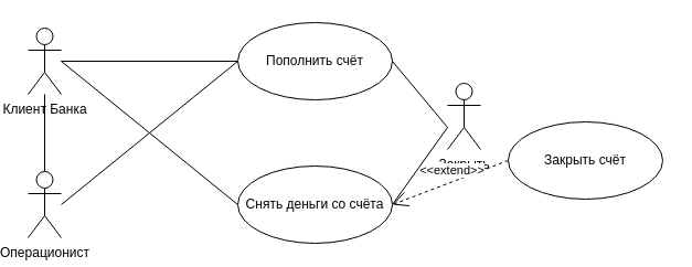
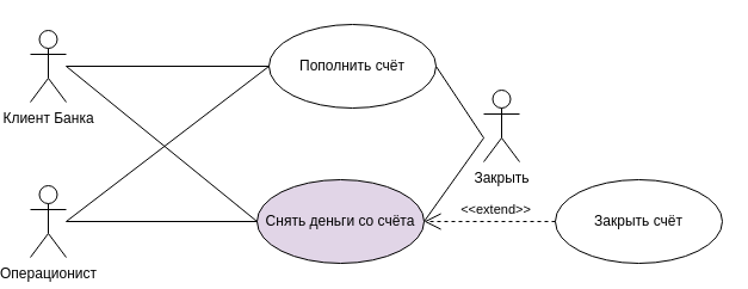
  <mxCell id="0" />
  <mxCell id="1" parent="0" />
  <mxCell id="2" value="Клиент Банка" style="shape=umlActor;verticalLabelPosition=bottom;verticalAlign=top;html=1;" vertex="1" parent="1"><mxGeometry x="20" y="25" width="30" height="60" as="geometry" /></mxCell>
  <mxCell id="3" value="Операционист" style="shape=umlActor;verticalLabelPosition=bottom;verticalAlign=top;html=1;" vertex="1" parent="1"><mxGeometry x="20" y="155" width="30" height="60" as="geometry" /></mxCell>
- <mxCell id="4" value="Пополнить счёт" style="ellipse;whiteSpace=wrap;html=1;" vertex="1" parent="1"><mxGeometry x="210" y="20" width="140" height="70" as="geometry" /></mxCell>
- <mxCell id="5" value="Снять деньги со счёта" style="ellipse;whiteSpace=wrap;html=1;" vertex="1" parent="1"><mxGeometry x="210" y="150" width="140" height="70" as="geometry" /></mxCell>
- <mxCell id="6" value="Закрыть счёт" style="ellipse;whiteSpace=wrap;html=1;" vertex="1" parent="1"><mxGeometry x="455" y="110" width="140" height="70" as="geometry" /></mxCell>
+ <mxCell id="4" value="Пополнить счёт" style="ellipse;whiteSpace=wrap;html=1;" vertex="1" parent="1"><mxGeometry x="220" y="20" width="140" height="70" as="geometry" /></mxCell>
+ <mxCell id="5" value="Снять деньги со счёта" style="ellipse;whiteSpace=wrap;html=1;fillColor=#e1d5e7;" vertex="1" parent="1"><mxGeometry x="210" y="150" width="140" height="70" as="geometry" /></mxCell>
+ <mxCell id="6" value="Закрыть счёт" style="ellipse;whiteSpace=wrap;html=1;" vertex="1" parent="1"><mxGeometry x="460" y="150" width="140" height="70" as="geometry" /></mxCell>
  <mxCell id="7" value="Закрыть" style="shape=umlActor;verticalLabelPosition=bottom;verticalAlign=top;html=1;" vertex="1" parent="1"><mxGeometry x="400" y="75" width="30" height="60" as="geometry" /></mxCell>
  <mxCell id="8" value="&amp;lt;&amp;lt;extend&amp;gt;&amp;gt;" style="endArrow=open;endSize=12;dashed=1;html=1;rounded=0;exitX=0;exitY=0.5;exitDx=0;exitDy=0;entryX=1;entryY=0.5;entryDx=0;entryDy=0;" edge="1" parent="1" source="6" target="5"><mxGeometry x="-0.091" y="-10" width="160" relative="1" as="geometry"><mxPoint x="400" y="115" as="sourcePoint" /><mxPoint x="560" y="115" as="targetPoint" /><Array as="points" /><mxPoint as="offset" /></mxGeometry></mxCell>
  <mxCell id="9" value="" style="endArrow=none;html=1;rounded=0;entryX=0;entryY=0.5;entryDx=0;entryDy=0;" edge="1" parent="1" target="4"><mxGeometry width="50" height="50" relative="1" as="geometry"><mxPoint x="50" y="185" as="sourcePoint" /><mxPoint x="350" y="95" as="targetPoint" /></mxGeometry></mxCell>
  <mxCell id="10" value="" style="endArrow=none;html=1;rounded=0;" edge="1" parent="1"><mxGeometry width="50" height="50" relative="1" as="geometry"><mxPoint x="50" y="55" as="sourcePoint" /><mxPoint x="210" y="185" as="targetPoint" /></mxGeometry></mxCell>
- <mxCell id="11" value="" style="endArrow=none;html=1;rounded=0;" edge="1" parent="1" source="3" target="2"><mxGeometry width="50" height="50" relative="1" as="geometry"><mxPoint x="60" y="184" as="sourcePoint" /><mxPoint x="220" y="65" as="targetPoint" /></mxGeometry></mxCell>
+ <mxCell id="11" value="" style="endArrow=none;html=1;rounded=0;entryX=0;entryY=0.5;entryDx=0;entryDy=0;" edge="1" parent="1" source="3" target="5"><mxGeometry width="50" height="50" relative="1" as="geometry"><mxPoint x="60" y="184" as="sourcePoint" /><mxPoint x="220" y="65" as="targetPoint" /></mxGeometry></mxCell>
  <mxCell id="12" value="" style="endArrow=none;html=1;rounded=0;entryX=0;entryY=0.5;entryDx=0;entryDy=0;" edge="1" parent="1" source="2" target="4"><mxGeometry width="50" height="50" relative="1" as="geometry"><mxPoint x="60" y="76" as="sourcePoint" /><mxPoint x="216" y="190" as="targetPoint" /></mxGeometry></mxCell>
  <mxCell id="13" value="" style="endArrow=none;html=1;rounded=0;exitX=1;exitY=0.5;exitDx=0;exitDy=0;" edge="1" parent="1" source="4"><mxGeometry width="50" height="50" relative="1" as="geometry"><mxPoint x="370" y="105" as="sourcePoint" /><mxPoint x="400" y="115" as="targetPoint" /></mxGeometry></mxCell>
  <mxCell id="14" value="" style="endArrow=none;html=1;rounded=0;" edge="1" parent="1"><mxGeometry width="50" height="50" relative="1" as="geometry"><mxPoint x="400" y="115" as="sourcePoint" /><mxPoint x="350" y="185" as="targetPoint" /></mxGeometry></mxCell>
